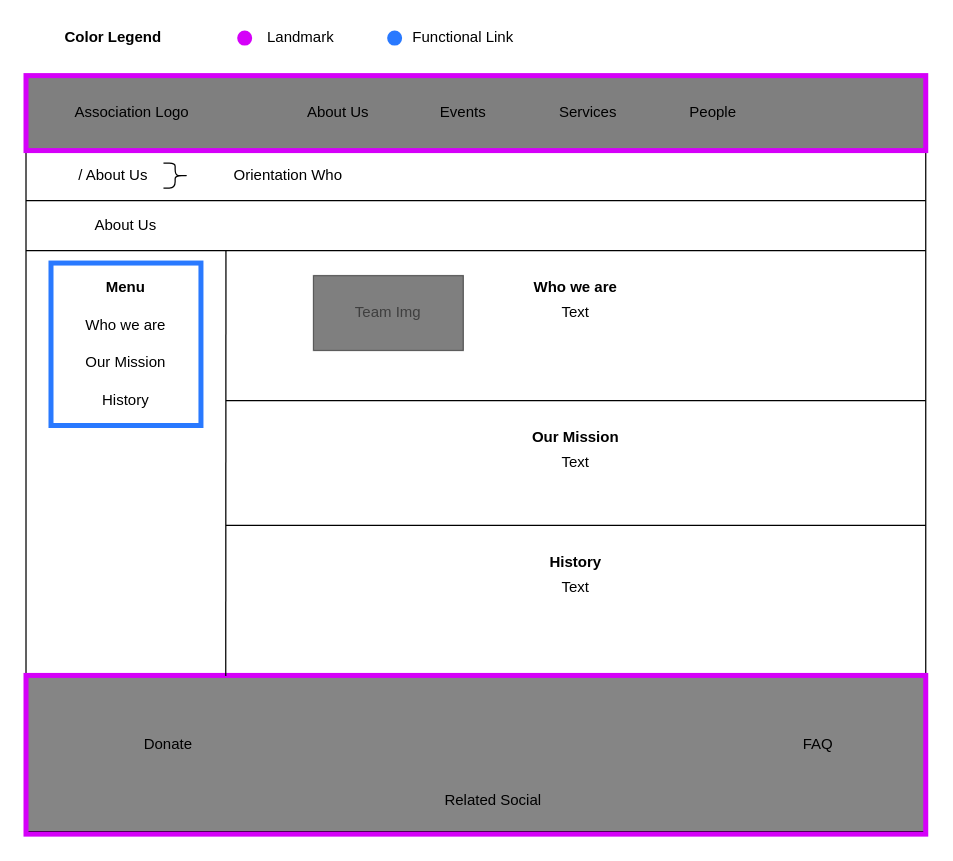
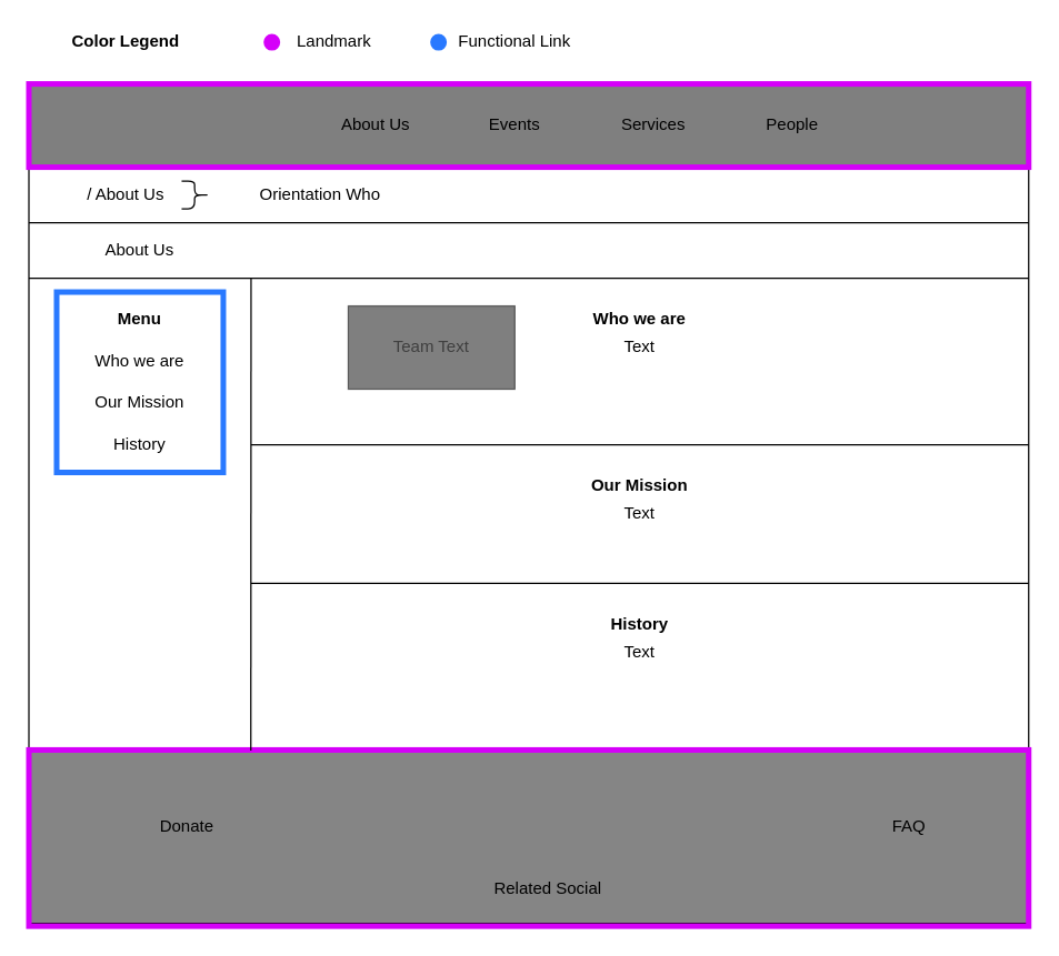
  <mxCell id="0" />
  <mxCell id="1" parent="0" />
  <mxCell id="2" value="" style="rounded=0;whiteSpace=wrap;html=1;fillColor=none;strokeColor=#2979FF;strokeWidth=4;" parent="1" vertex="1"><mxGeometry x="40" y="210" width="120" height="130" as="geometry" /></mxCell>
  <mxCell id="3" value="" style="rounded=0;whiteSpace=wrap;html=1;fillColor=#000000;gradientColor=none;opacity=50;" parent="1" vertex="1"><mxGeometry x="20" y="60" width="720" height="60" as="geometry" /></mxCell>
- <mxCell id="4" value="Association Logo" style="text;html=1;strokeColor=none;fillColor=none;align=center;verticalAlign=middle;whiteSpace=wrap;rounded=0;" parent="1" vertex="1"><mxGeometry x="40" y="80" width="130" height="20" as="geometry" /></mxCell>
  <mxCell id="5" value="About Us" style="text;html=1;strokeColor=none;fillColor=none;align=center;verticalAlign=middle;whiteSpace=wrap;rounded=0;" parent="1" vertex="1"><mxGeometry x="220" y="80" width="100" height="20" as="geometry" /></mxCell>
  <mxCell id="6" value="Events" style="text;html=1;strokeColor=none;fillColor=none;align=center;verticalAlign=middle;whiteSpace=wrap;rounded=0;" parent="1" vertex="1"><mxGeometry x="320" y="80" width="100" height="20" as="geometry" /></mxCell>
  <mxCell id="7" value="Services" style="text;html=1;strokeColor=none;fillColor=none;align=center;verticalAlign=middle;whiteSpace=wrap;rounded=0;" parent="1" vertex="1"><mxGeometry x="420" y="80" width="100" height="20" as="geometry" /></mxCell>
  <mxCell id="8" value="People" style="text;html=1;strokeColor=none;fillColor=none;align=center;verticalAlign=middle;whiteSpace=wrap;rounded=0;" parent="1" vertex="1"><mxGeometry x="520" y="80" width="100" height="20" as="geometry" /></mxCell>
  <mxCell id="9" value="" style="rounded=0;whiteSpace=wrap;html=1;fillColor=#858585;gradientColor=none;" parent="1" vertex="1"><mxGeometry x="20" y="540" width="720" height="125" as="geometry" /></mxCell>
  <mxCell id="10" value="Related Social" style="text;html=1;strokeColor=none;fillColor=none;align=center;verticalAlign=middle;whiteSpace=wrap;rounded=0;" parent="1" vertex="1"><mxGeometry x="329" y="630" width="130" height="20" as="geometry" /></mxCell>
  <mxCell id="11" value="FAQ" style="text;html=1;strokeColor=none;fillColor=none;align=center;verticalAlign=middle;whiteSpace=wrap;rounded=0;" parent="1" vertex="1"><mxGeometry x="589" y="585" width="130" height="20" as="geometry" /></mxCell>
  <mxCell id="12" value="Donate" style="text;html=1;strokeColor=none;fillColor=none;align=center;verticalAlign=middle;whiteSpace=wrap;rounded=0;" parent="1" vertex="1"><mxGeometry x="69" y="585" width="130" height="20" as="geometry" /></mxCell>
  <mxCell id="13" value="" style="endArrow=none;html=1;entryX=0;entryY=1;entryDx=0;entryDy=0;exitX=0;exitY=0;exitDx=0;exitDy=0;" parent="1" source="9" target="3" edge="1"><mxGeometry width="50" height="50" relative="1" as="geometry"><mxPoint x="20" y="300" as="sourcePoint" /><mxPoint x="80" y="160" as="targetPoint" /></mxGeometry></mxCell>
  <mxCell id="14" value="" style="endArrow=none;html=1;entryX=0;entryY=1;entryDx=0;entryDy=0;exitX=0;exitY=0;exitDx=0;exitDy=0;" parent="1" edge="1"><mxGeometry width="50" height="50" relative="1" as="geometry"><mxPoint x="740" y="540" as="sourcePoint" /><mxPoint x="740" y="120" as="targetPoint" /></mxGeometry></mxCell>
  <mxCell id="15" value="" style="rounded=0;whiteSpace=wrap;html=1;fillColor=none;strokeColor=#D500F9;strokeWidth=4;" parent="1" vertex="1"><mxGeometry x="20" y="60" width="720" height="60" as="geometry" /></mxCell>
  <mxCell id="16" value="" style="rounded=0;whiteSpace=wrap;html=1;fillColor=none;strokeColor=#D500F9;strokeWidth=4;" parent="1" vertex="1"><mxGeometry x="20" y="540" width="720" height="127" as="geometry" /></mxCell>
  <mxCell id="17" value="" style="endArrow=none;html=1;fontColor=#FF5131;" parent="1" edge="1"><mxGeometry width="50" height="50" relative="1" as="geometry"><mxPoint x="20" y="160" as="sourcePoint" /><mxPoint x="740" y="160" as="targetPoint" /></mxGeometry></mxCell>
  <mxCell id="18" value="/ About Us" style="text;html=1;strokeColor=none;fillColor=none;align=center;verticalAlign=middle;whiteSpace=wrap;rounded=0;fontColor=#000000;opacity=50;" parent="1" vertex="1"><mxGeometry x="40" y="130" width="100" height="20" as="geometry" /></mxCell>
  <mxCell id="19" value="About Us" style="text;html=1;strokeColor=none;fillColor=none;align=center;verticalAlign=middle;whiteSpace=wrap;rounded=0;fontColor=#000000;opacity=50;" parent="1" vertex="1"><mxGeometry x="20" y="170" width="160" height="20" as="geometry" /></mxCell>
  <mxCell id="20" value="" style="shape=curlyBracket;whiteSpace=wrap;html=1;rounded=1;strokeColor=#000000;strokeWidth=1;fillColor=#000000;gradientColor=none;fontColor=#000000;rotation=-180;size=0.533;" parent="1" vertex="1"><mxGeometry x="130" y="130" width="20" height="20" as="geometry" /></mxCell>
  <mxCell id="21" value="Orientation Who" style="text;html=1;strokeColor=none;fillColor=none;align=center;verticalAlign=middle;whiteSpace=wrap;rounded=0;fontColor=#000000;opacity=50;" parent="1" vertex="1"><mxGeometry x="160" y="130" width="140" height="20" as="geometry" /></mxCell>
  <mxCell id="22" value="" style="endArrow=none;html=1;fontColor=#FF5131;" parent="1" edge="1"><mxGeometry width="50" height="50" relative="1" as="geometry"><mxPoint x="20" y="200" as="sourcePoint" /><mxPoint x="740" y="200" as="targetPoint" /></mxGeometry></mxCell>
  <mxCell id="23" value="Menu" style="text;html=1;strokeColor=none;fillColor=none;align=center;verticalAlign=middle;whiteSpace=wrap;rounded=0;fontColor=#000000;opacity=50;fontStyle=1" parent="1" vertex="1"><mxGeometry x="20" y="220" width="160" height="20" as="geometry" /></mxCell>
  <mxCell id="24" value="" style="endArrow=none;html=1;fontColor=#000000;exitX=0.222;exitY=0.003;exitDx=0;exitDy=0;exitPerimeter=0;" parent="1" source="16" edge="1"><mxGeometry width="50" height="50" relative="1" as="geometry"><mxPoint x="180" y="380" as="sourcePoint" /><mxPoint x="180" y="200" as="targetPoint" /></mxGeometry></mxCell>
  <mxCell id="25" value="&lt;span style=&quot;font-weight: normal&quot;&gt;Who we are&lt;/span&gt;" style="text;html=1;strokeColor=none;fillColor=none;align=center;verticalAlign=middle;whiteSpace=wrap;rounded=0;fontColor=#000000;opacity=50;fontStyle=1" parent="1" vertex="1"><mxGeometry x="20" y="250" width="160" height="20" as="geometry" /></mxCell>
  <mxCell id="26" value="&lt;span style=&quot;font-weight: normal&quot;&gt;Our Mission&lt;/span&gt;" style="text;html=1;strokeColor=none;fillColor=none;align=center;verticalAlign=middle;whiteSpace=wrap;rounded=0;fontColor=#000000;opacity=50;fontStyle=1" parent="1" vertex="1"><mxGeometry x="20" y="280" width="160" height="20" as="geometry" /></mxCell>
  <mxCell id="27" value="&lt;span style=&quot;font-weight: normal&quot;&gt;History&lt;/span&gt;" style="text;html=1;strokeColor=none;fillColor=none;align=center;verticalAlign=middle;whiteSpace=wrap;rounded=0;fontColor=#000000;opacity=50;fontStyle=1" parent="1" vertex="1"><mxGeometry x="20" y="310" width="160" height="20" as="geometry" /></mxCell>
  <mxCell id="28" value="Who we are" style="text;html=1;strokeColor=none;fillColor=none;align=center;verticalAlign=middle;whiteSpace=wrap;rounded=0;fontColor=#000000;opacity=50;fontStyle=1" parent="1" vertex="1"><mxGeometry x="180" y="220" width="560" height="20" as="geometry" /></mxCell>
  <mxCell id="29" value="" style="endArrow=none;html=1;fontColor=#FF5131;" parent="1" edge="1"><mxGeometry width="50" height="50" relative="1" as="geometry"><mxPoint x="180" y="320" as="sourcePoint" /><mxPoint x="740" y="320" as="targetPoint" /></mxGeometry></mxCell>
- <mxCell id="30" value="Team Img" style="rounded=0;whiteSpace=wrap;html=1;strokeColor=#000000;strokeWidth=1;fillColor=#000000;gradientColor=none;fontColor=#000000;textOpacity=50;opacity=50;" parent="1" vertex="1"><mxGeometry x="250" y="220" width="120" height="60" as="geometry" /></mxCell>
+ <mxCell id="30" value="Team Text" style="rounded=0;whiteSpace=wrap;html=1;strokeColor=#000000;strokeWidth=1;fillColor=#000000;gradientColor=none;fontColor=#000000;textOpacity=50;opacity=50;" parent="1" vertex="1"><mxGeometry x="250" y="220" width="120" height="60" as="geometry" /></mxCell>
  <mxCell id="31" value="Our Mission" style="text;html=1;strokeColor=none;fillColor=none;align=center;verticalAlign=middle;whiteSpace=wrap;rounded=0;fontColor=#000000;opacity=50;fontStyle=1" parent="1" vertex="1"><mxGeometry x="180" y="340" width="560" height="20" as="geometry" /></mxCell>
  <mxCell id="32" value="" style="endArrow=none;html=1;fontColor=#FF5131;" parent="1" edge="1"><mxGeometry width="50" height="50" relative="1" as="geometry"><mxPoint x="180" y="420" as="sourcePoint" /><mxPoint x="740" y="420" as="targetPoint" /></mxGeometry></mxCell>
  <mxCell id="33" value="History" style="text;html=1;strokeColor=none;fillColor=none;align=center;verticalAlign=middle;whiteSpace=wrap;rounded=0;fontColor=#000000;opacity=50;fontStyle=1" parent="1" vertex="1"><mxGeometry x="180" y="440" width="560" height="20" as="geometry" /></mxCell>
  <mxCell id="34" value="&lt;span style=&quot;font-weight: normal&quot;&gt;&lt;font color=&quot;#000000&quot;&gt;&amp;nbsp; &amp;nbsp; &amp;nbsp; Functional Link&lt;/font&gt;&lt;/span&gt;" style="text;html=1;strokeColor=none;fillColor=none;align=center;verticalAlign=middle;whiteSpace=wrap;rounded=0;fontColor=#00C853;fontStyle=1" parent="1" vertex="1"><mxGeometry x="300" width="120" height="20" as="geometry" y="20" /></mxCell>
  <mxCell id="35" value="&lt;span style=&quot;font-weight: normal&quot;&gt;&lt;font color=&quot;#000000&quot;&gt;Landmark&lt;/font&gt;&lt;/span&gt;" style="text;html=1;strokeColor=none;fillColor=none;align=center;verticalAlign=middle;whiteSpace=wrap;rounded=0;fontColor=#00C853;fontStyle=1" parent="1" vertex="1"><mxGeometry x="180" width="120" height="20" as="geometry" y="20" /></mxCell>
  <mxCell id="36" value="Color Legend" style="text;html=1;strokeColor=none;fillColor=none;align=center;verticalAlign=middle;whiteSpace=wrap;rounded=0;fontColor=#000000;opacity=50;fontStyle=1" parent="1" vertex="1"><mxGeometry x="30" y="20" width="120" height="20" as="geometry" /></mxCell>
  <mxCell id="37" value="" style="ellipse;whiteSpace=wrap;html=1;aspect=fixed;strokeColor=#D500F9;strokeWidth=2;fillColor=#d500f9;gradientColor=none;fontColor=#000000;align=center;" parent="1" vertex="1"><mxGeometry x="190" y="25" width="10" height="10" as="geometry" /></mxCell>
  <mxCell id="38" value="" style="ellipse;whiteSpace=wrap;html=1;aspect=fixed;strokeColor=#2979FF;strokeWidth=2;fillColor=#2979ff;gradientColor=none;fontColor=#000000;align=center;" parent="1" vertex="1"><mxGeometry x="310" y="25" width="10" height="10" as="geometry" /></mxCell>
  <mxCell id="39" value="Text" style="text;html=1;strokeColor=none;fillColor=none;align=center;verticalAlign=middle;whiteSpace=wrap;rounded=0;fontColor=#000000;opacity=50;fontStyle=0" parent="1" vertex="1"><mxGeometry x="180" y="240" width="560" height="20" as="geometry" /></mxCell>
  <mxCell id="40" value="Text" style="text;html=1;strokeColor=none;fillColor=none;align=center;verticalAlign=middle;whiteSpace=wrap;rounded=0;fontColor=#000000;opacity=50;fontStyle=0" parent="1" vertex="1"><mxGeometry x="180" y="360" width="560" height="20" as="geometry" /></mxCell>
  <mxCell id="41" value="Text" style="text;html=1;strokeColor=none;fillColor=none;align=center;verticalAlign=middle;whiteSpace=wrap;rounded=0;fontColor=#000000;opacity=50;fontStyle=0" parent="1" vertex="1"><mxGeometry x="180" y="460" width="560" height="20" as="geometry" /></mxCell>
